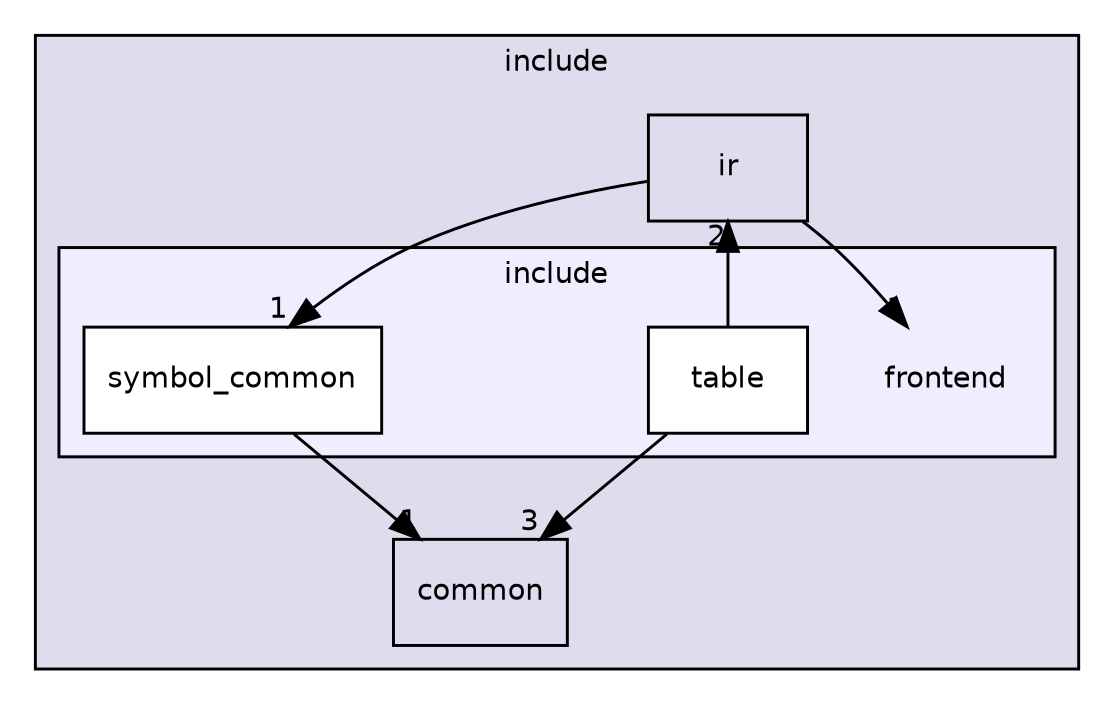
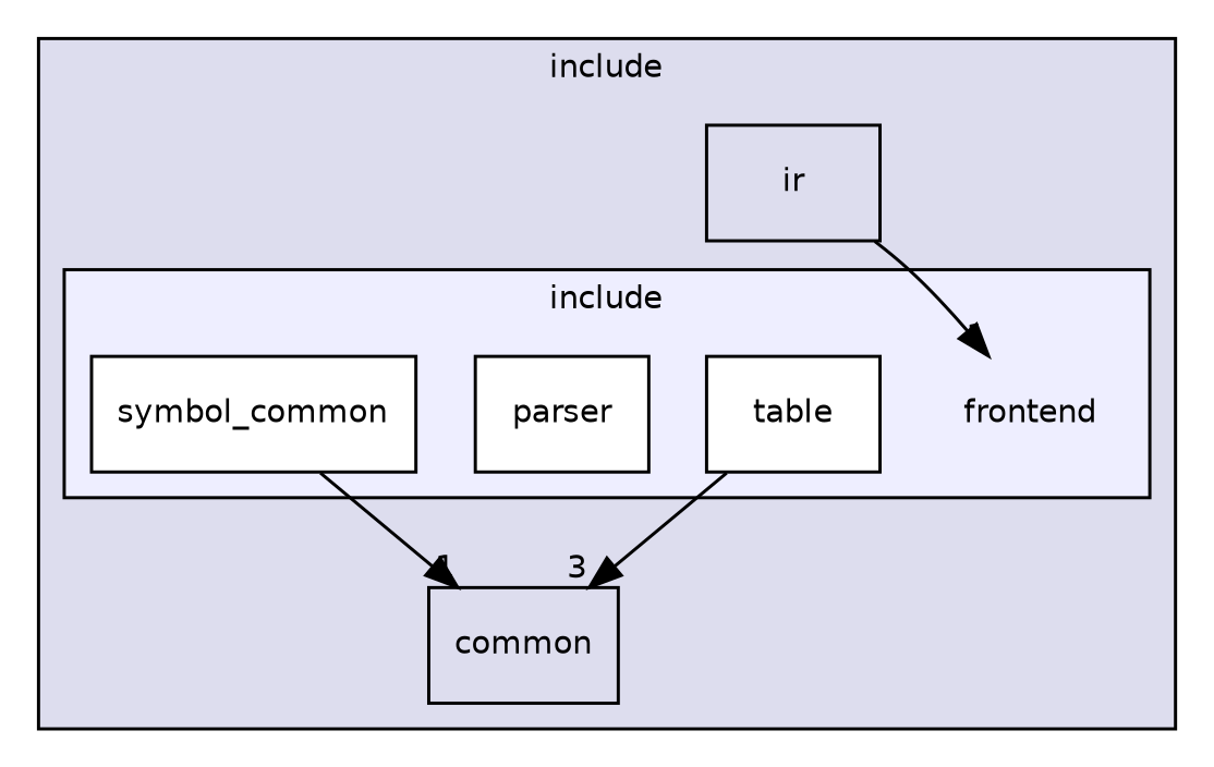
  digraph {
    compound=true
    node [fontname=Helvetica fontsize=10 shape=box]
    edge [headlabel=1 labeldistance=1.5 labelfontname=Helvetica labelfontsize=10]
    n1 [label=frontend shape=plaintext]
    n2 [fillcolor=white label=table style=filled]
+   n3 [fillcolor=white label=parser style=filled]
    n4 [fillcolor=white label=symbol_common style=filled]
    n5 [label=ir]
    n6 [label=common]
    subgraph cluster_1 {
      bgcolor="#ddddee"
      fontname=Helvetica
      fontsize=10
      label=include
      pencolor=black
      n5
      n6
      subgraph cluster_2 {
        bgcolor="#eeeeff"
        fontname=Helvetica
        fontsize=10
        label=include
        pencolor=black
        n1
        n2
+       n3
        n4
      }
    }
-   n2 -> n5 [headlabel=2]
    n2 -> n6 [headlabel=3]
    n4 -> n6
    n5 -> n1
-   n5 -> n4
  }
